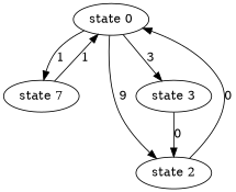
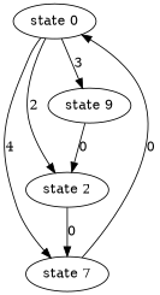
  digraph {
    n1 [label="state 0"]
    n2 [label="state 7"]
    n3 [label="state 2"]
-   n4 [label="state 3"]
-   n1 -> n2 [label=1]
-   n1 -> n3 [label=9]
+   n4 [label="state 9"]
+   n1 -> n2 [label=4]
+   n1 -> n3 [label=2]
    n1 -> n4 [label=3]
-   n2 -> n1 [label=1]
-   n3 -> n1 [label=0]
+   n2 -> n1 [label=0]
+   n3 -> n2 [label=0]
    n4 -> n3 [label=0]
  }
